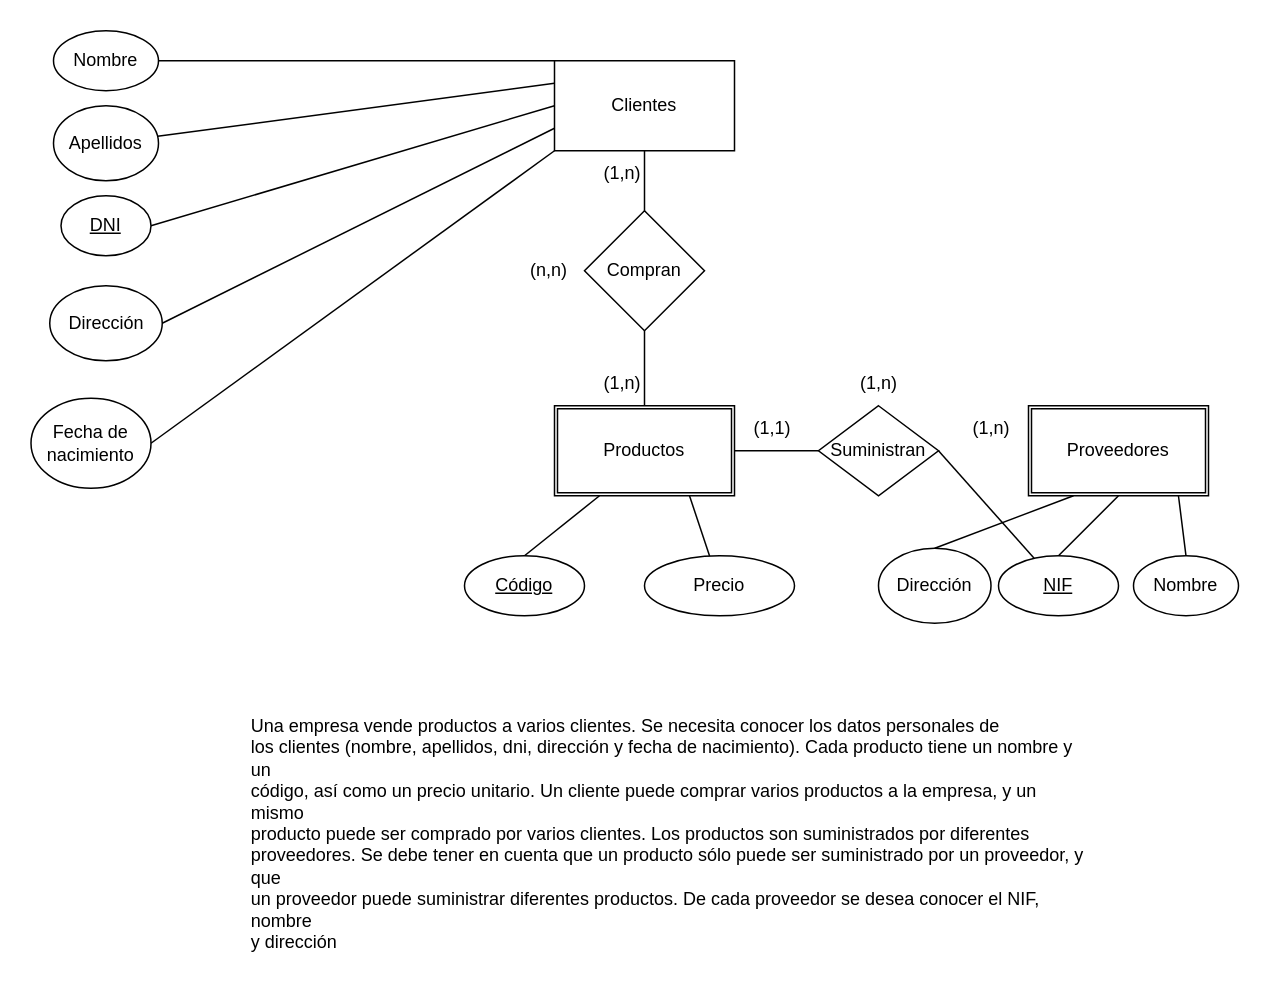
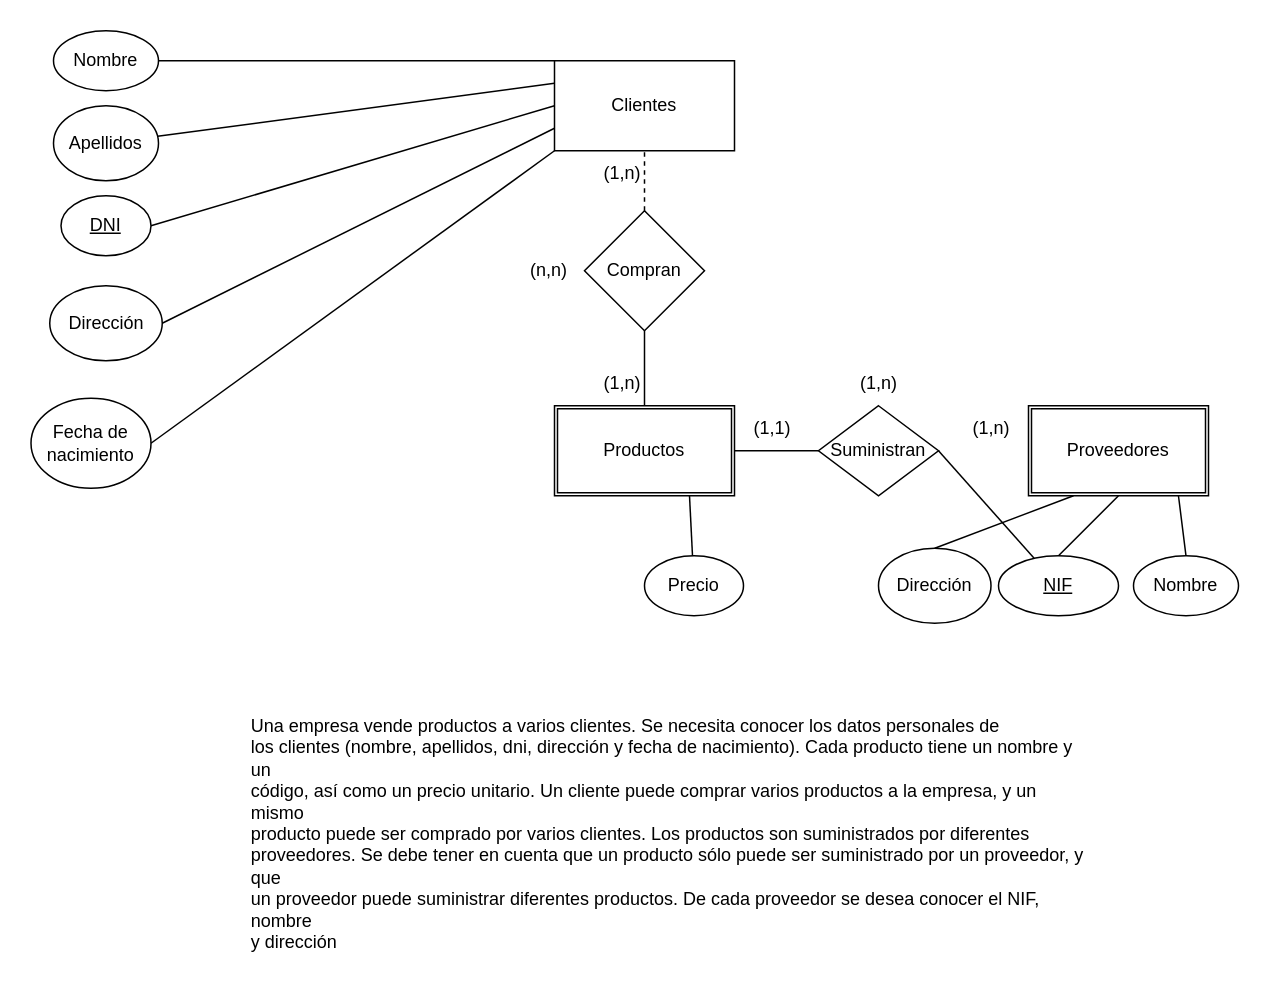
  <mxCell id="0" />
  <mxCell id="1" parent="0" />
  <mxCell id="2" value="Una empresa vende productos a varios clientes. Se necesita conocer los datos personales de&#10;los clientes (nombre, apellidos, dni, dirección y fecha de nacimiento). Cada producto tiene un nombre y un&#10;código, así como un precio unitario. Un cliente puede comprar varios productos a la empresa, y un mismo&#10;producto puede ser comprado por varios clientes. Los productos son suministrados por diferentes&#10;proveedores. Se debe tener en cuenta que un producto sólo puede ser suministrado por un proveedor, y que&#10;un proveedor puede suministrar diferentes productos. De cada proveedor se desea conocer el NIF, nombre&#10;y dirección" style="text;whiteSpace=wrap;html=1;" vertex="1" parent="1"><mxGeometry x="165" y="470" width="560" height="180" as="geometry" /></mxCell>
  <mxCell id="3" value="Productos" style="shape=ext;double=1;rounded=0;whiteSpace=wrap;html=1;" vertex="1" parent="1"><mxGeometry x="369" y="270" width="120" height="60" as="geometry" /></mxCell>
  <mxCell id="4" value="Clientes" style="rounded=0;whiteSpace=wrap;html=1;" vertex="1" parent="1"><mxGeometry x="369" y="40" width="120" height="60" as="geometry" /></mxCell>
  <mxCell id="5" value="Compran" style="rhombus;whiteSpace=wrap;html=1;" vertex="1" parent="1"><mxGeometry x="389" y="140" width="80" height="80" as="geometry" /></mxCell>
- <mxCell id="6" value="" style="endArrow=none;html=1;rounded=0;entryX=0.5;entryY=1;entryDx=0;entryDy=0;" edge="1" parent="1" source="5" target="4"><mxGeometry width="50" height="50" relative="1" as="geometry"><mxPoint x="405" y="290" as="sourcePoint" /><mxPoint x="455" y="240" as="targetPoint" /></mxGeometry></mxCell>
+ <mxCell id="6" value="" style="endArrow=none;html=1;rounded=0;entryX=0.5;entryY=1;entryDx=0;entryDy=0;dashed=1;" edge="1" parent="1" source="5" target="4"><mxGeometry width="50" height="50" relative="1" as="geometry"><mxPoint x="405" y="290" as="sourcePoint" /><mxPoint x="455" y="240" as="targetPoint" /></mxGeometry></mxCell>
  <mxCell id="7" value="" style="endArrow=none;html=1;rounded=0;entryX=0.5;entryY=1;entryDx=0;entryDy=0;exitX=0.5;exitY=0;exitDx=0;exitDy=0;" edge="1" parent="1" source="3" target="5"><mxGeometry width="50" height="50" relative="1" as="geometry"><mxPoint x="405" y="290" as="sourcePoint" /><mxPoint x="455" y="240" as="targetPoint" /></mxGeometry></mxCell>
  <mxCell id="8" value="Fecha de nacimiento" style="ellipse;whiteSpace=wrap;html=1;" vertex="1" parent="1"><mxGeometry x="20" y="265" width="80" height="60" as="geometry" /></mxCell>
  <mxCell id="9" value="Dirección" style="ellipse;whiteSpace=wrap;html=1;" vertex="1" parent="1"><mxGeometry x="32.5" y="190" width="75" height="50" as="geometry" /></mxCell>
  <mxCell id="10" value="&lt;u&gt;DNI&lt;/u&gt;" style="ellipse;whiteSpace=wrap;html=1;" vertex="1" parent="1"><mxGeometry x="40" y="130" width="60" height="40" as="geometry" /></mxCell>
  <mxCell id="11" value="Apellidos" style="ellipse;whiteSpace=wrap;html=1;" vertex="1" parent="1"><mxGeometry x="35" y="70" width="70" height="50" as="geometry" /></mxCell>
  <mxCell id="12" value="Nombre" style="ellipse;whiteSpace=wrap;html=1;" vertex="1" parent="1"><mxGeometry x="35" y="20" width="70" height="40" as="geometry" /></mxCell>
  <mxCell id="13" value="" style="endArrow=none;html=1;rounded=0;entryX=0;entryY=0;entryDx=0;entryDy=0;" edge="1" parent="1" source="12" target="4"><mxGeometry width="50" height="50" relative="1" as="geometry"><mxPoint x="405" y="290" as="sourcePoint" /><mxPoint x="455" y="240" as="targetPoint" /></mxGeometry></mxCell>
  <mxCell id="14" value="" style="endArrow=none;html=1;rounded=0;entryX=0;entryY=0.25;entryDx=0;entryDy=0;" edge="1" parent="1" source="11" target="4"><mxGeometry width="50" height="50" relative="1" as="geometry"><mxPoint x="405" y="290" as="sourcePoint" /><mxPoint x="455" y="240" as="targetPoint" /></mxGeometry></mxCell>
  <mxCell id="15" value="" style="endArrow=none;html=1;rounded=0;entryX=0;entryY=0.5;entryDx=0;entryDy=0;exitX=1;exitY=0.5;exitDx=0;exitDy=0;" edge="1" parent="1" source="10" target="4"><mxGeometry width="50" height="50" relative="1" as="geometry"><mxPoint x="405" y="290" as="sourcePoint" /><mxPoint x="455" y="240" as="targetPoint" /></mxGeometry></mxCell>
  <mxCell id="16" value="" style="endArrow=none;html=1;rounded=0;entryX=0;entryY=0.75;entryDx=0;entryDy=0;exitX=1;exitY=0.5;exitDx=0;exitDy=0;" edge="1" parent="1" source="9" target="4"><mxGeometry width="50" height="50" relative="1" as="geometry"><mxPoint x="405" y="290" as="sourcePoint" /><mxPoint x="455" y="240" as="targetPoint" /></mxGeometry></mxCell>
  <mxCell id="17" value="" style="endArrow=none;html=1;rounded=0;entryX=0;entryY=1;entryDx=0;entryDy=0;exitX=1;exitY=0.5;exitDx=0;exitDy=0;" edge="1" parent="1" source="8" target="4"><mxGeometry width="50" height="50" relative="1" as="geometry"><mxPoint x="405" y="290" as="sourcePoint" /><mxPoint x="455" y="240" as="targetPoint" /></mxGeometry></mxCell>
- <mxCell id="18" value="&lt;u&gt;Código&lt;/u&gt;" style="ellipse;whiteSpace=wrap;html=1;" vertex="1" parent="1"><mxGeometry x="309" y="370" width="80" height="40" as="geometry" /></mxCell>
- <mxCell id="19" value="Precio" style="ellipse;whiteSpace=wrap;html=1;" vertex="1" parent="1"><mxGeometry x="429" y="370" width="100" height="40" as="geometry" /></mxCell>
- <mxCell id="20" value="" style="endArrow=none;html=1;rounded=0;exitX=0.5;exitY=0;exitDx=0;exitDy=0;entryX=0.25;entryY=1;entryDx=0;entryDy=0;" edge="1" parent="1" source="18" target="3"><mxGeometry width="50" height="50" relative="1" as="geometry"><mxPoint x="405" y="400" as="sourcePoint" /><mxPoint x="455" y="350" as="targetPoint" /></mxGeometry></mxCell>
+ <mxCell id="19" value="Precio" style="ellipse;whiteSpace=wrap;html=1;" vertex="1" parent="1"><mxGeometry x="429" y="370" width="66" height="40" as="geometry" /></mxCell>
  <mxCell id="21" value="" style="endArrow=none;html=1;rounded=0;entryX=0.75;entryY=1;entryDx=0;entryDy=0;" edge="1" parent="1" source="19" target="3"><mxGeometry width="50" height="50" relative="1" as="geometry"><mxPoint x="405" y="400" as="sourcePoint" /><mxPoint x="455" y="350" as="targetPoint" /></mxGeometry></mxCell>
  <mxCell id="22" value="(1,n)" style="text;html=1;align=center;verticalAlign=middle;resizable=0;points=[];autosize=1;strokeColor=none;fillColor=none;" vertex="1" parent="1"><mxGeometry x="389" y="100" width="50" height="30" as="geometry" /></mxCell>
  <mxCell id="23" value="(1,n)" style="text;html=1;align=center;verticalAlign=middle;resizable=0;points=[];autosize=1;strokeColor=none;fillColor=none;" vertex="1" parent="1"><mxGeometry x="389" y="240" width="50" height="30" as="geometry" /></mxCell>
  <mxCell id="24" value="(n,n)" style="text;html=1;align=center;verticalAlign=middle;resizable=0;points=[];autosize=1;strokeColor=none;fillColor=none;" vertex="1" parent="1"><mxGeometry x="340" y="165" width="50" height="30" as="geometry" /></mxCell>
  <mxCell id="25" value="Proveedores" style="shape=ext;double=1;rounded=0;whiteSpace=wrap;html=1;" vertex="1" parent="1"><mxGeometry x="685" y="270" width="120" height="60" as="geometry" /></mxCell>
  <mxCell id="26" value="Suministran" style="rhombus;whiteSpace=wrap;html=1;" vertex="1" parent="1"><mxGeometry x="545" y="270" width="80" height="60" as="geometry" /></mxCell>
  <mxCell id="27" value="" style="endArrow=none;html=1;rounded=0;entryX=0;entryY=0.5;entryDx=0;entryDy=0;exitX=1;exitY=0.5;exitDx=0;exitDy=0;" edge="1" parent="1" source="3" target="26"><mxGeometry width="50" height="50" relative="1" as="geometry"><mxPoint x="405" y="420" as="sourcePoint" /><mxPoint x="455" y="370" as="targetPoint" /></mxGeometry></mxCell>
  <mxCell id="28" value="" style="endArrow=none;html=1;rounded=0;exitX=1;exitY=0.5;exitDx=0;exitDy=0;" edge="1" parent="1" source="26" target="32"><mxGeometry width="50" height="50" relative="1" as="geometry"><mxPoint x="405" y="420" as="sourcePoint" /><mxPoint x="455" y="370" as="targetPoint" /></mxGeometry></mxCell>
  <mxCell id="29" value="(1,1)" style="text;html=1;align=center;verticalAlign=middle;resizable=0;points=[];autosize=1;strokeColor=none;fillColor=none;" vertex="1" parent="1"><mxGeometry x="489" y="270" width="50" height="30" as="geometry" /></mxCell>
  <mxCell id="30" value="(1,n)" style="text;html=1;align=center;verticalAlign=middle;resizable=0;points=[];autosize=1;strokeColor=none;fillColor=none;" vertex="1" parent="1"><mxGeometry x="635" y="270" width="50" height="30" as="geometry" /></mxCell>
  <mxCell id="31" value="(1,n)" style="text;html=1;align=center;verticalAlign=middle;resizable=0;points=[];autosize=1;strokeColor=none;fillColor=none;" vertex="1" parent="1"><mxGeometry x="560" y="240" width="50" height="30" as="geometry" /></mxCell>
  <mxCell id="32" value="&lt;u&gt;NIF&lt;/u&gt;" style="ellipse;whiteSpace=wrap;html=1;" vertex="1" parent="1"><mxGeometry x="665" y="370" width="80" height="40" as="geometry" /></mxCell>
  <mxCell id="33" value="Nombre" style="ellipse;whiteSpace=wrap;html=1;" vertex="1" parent="1"><mxGeometry x="755" y="370" width="70" height="40" as="geometry" /></mxCell>
  <mxCell id="34" value="Dirección" style="ellipse;whiteSpace=wrap;html=1;" vertex="1" parent="1"><mxGeometry x="585" y="365" width="75" height="50" as="geometry" /></mxCell>
  <mxCell id="35" value="" style="endArrow=none;html=1;rounded=0;entryX=0.25;entryY=1;entryDx=0;entryDy=0;exitX=0.5;exitY=0;exitDx=0;exitDy=0;" edge="1" parent="1" source="34" target="25"><mxGeometry width="50" height="50" relative="1" as="geometry"><mxPoint x="405" y="380" as="sourcePoint" /><mxPoint x="455" y="330" as="targetPoint" /></mxGeometry></mxCell>
  <mxCell id="36" value="" style="endArrow=none;html=1;rounded=0;entryX=0.5;entryY=1;entryDx=0;entryDy=0;exitX=0.5;exitY=0;exitDx=0;exitDy=0;" edge="1" parent="1" source="32" target="25"><mxGeometry width="50" height="50" relative="1" as="geometry"><mxPoint x="405" y="380" as="sourcePoint" /><mxPoint x="455" y="330" as="targetPoint" /></mxGeometry></mxCell>
  <mxCell id="37" value="" style="endArrow=none;html=1;rounded=0;entryX=0.833;entryY=1;entryDx=0;entryDy=0;entryPerimeter=0;exitX=0.5;exitY=0;exitDx=0;exitDy=0;" edge="1" parent="1" source="33" target="25"><mxGeometry width="50" height="50" relative="1" as="geometry"><mxPoint x="405" y="380" as="sourcePoint" /><mxPoint x="455" y="330" as="targetPoint" /></mxGeometry></mxCell>
